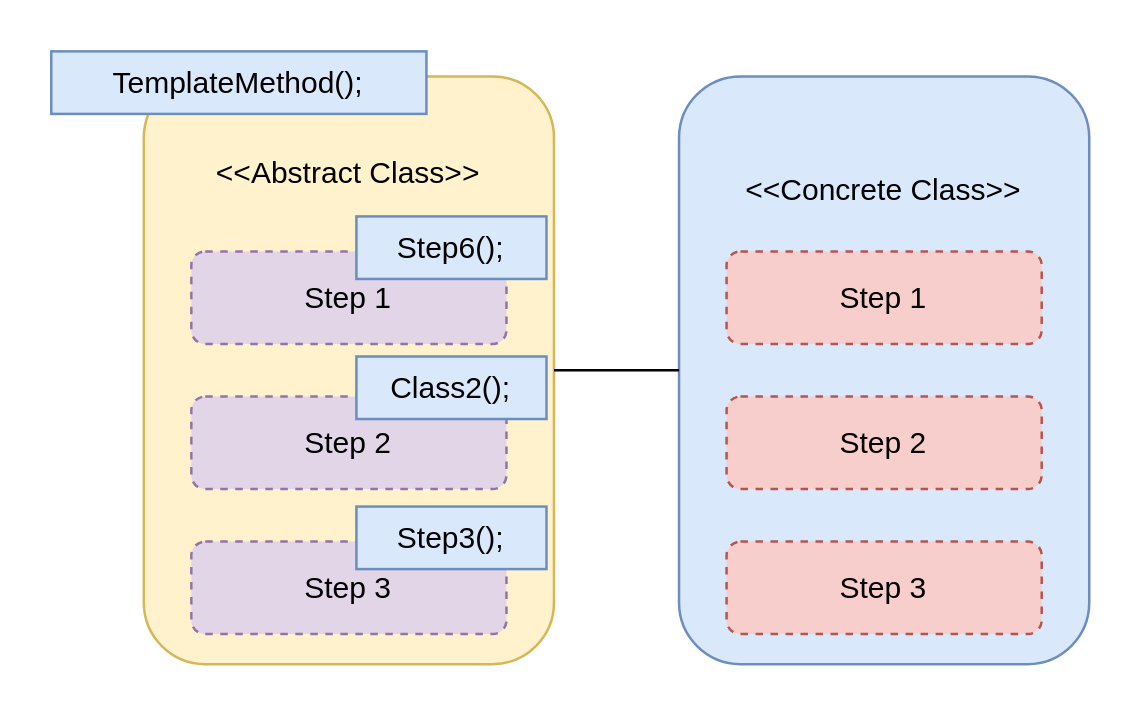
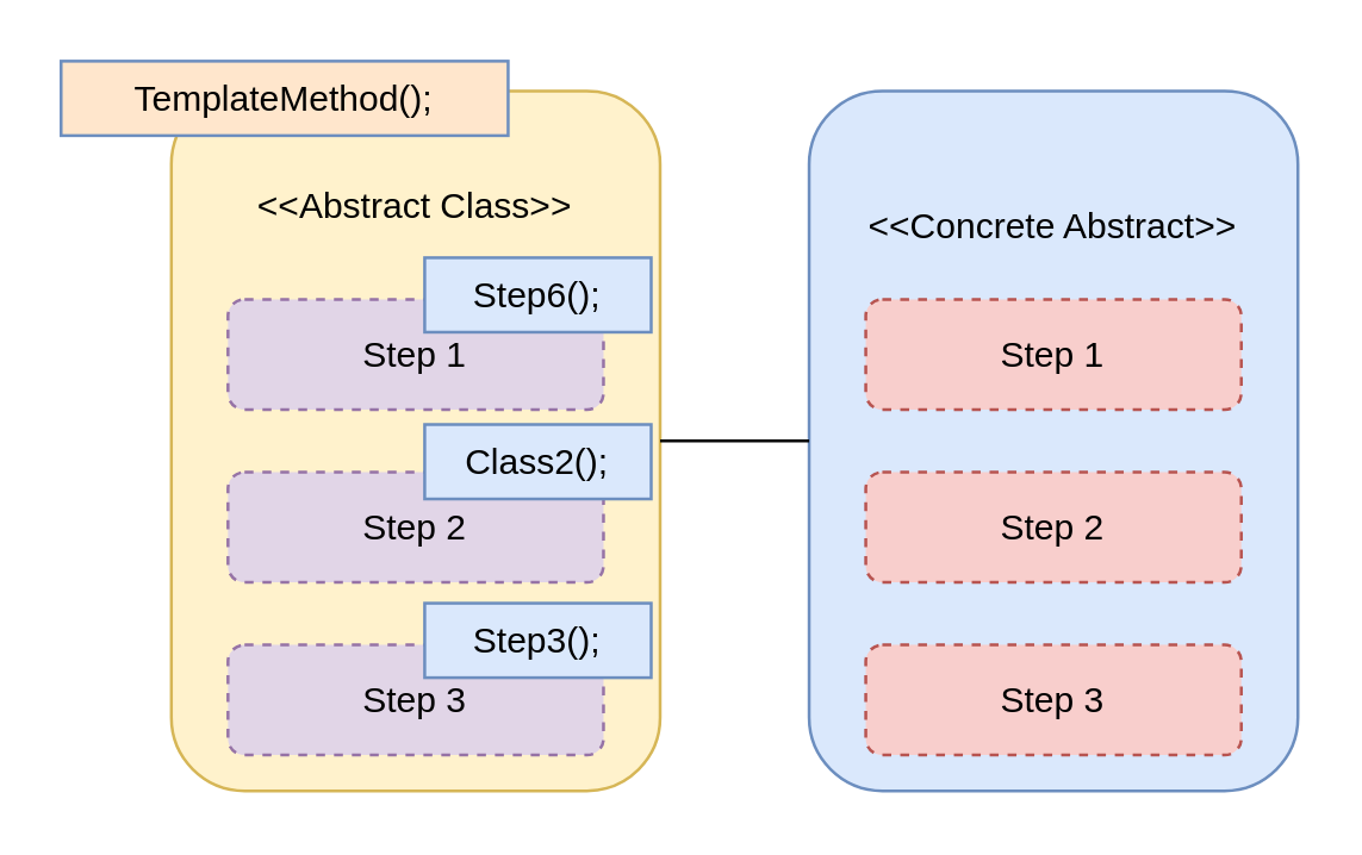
  <mxCell id="0" />
  <mxCell id="1" parent="0" />
  <mxCell id="2" value="&amp;lt;&amp;lt;Abstract Class&amp;gt;&amp;gt;&lt;br&gt;&lt;br&gt;&lt;br&gt;&lt;br&gt;&lt;br&gt;&lt;br&gt;&lt;br&gt;&lt;br&gt;&lt;br&gt;&lt;br&gt;&lt;br&gt;&lt;br&gt;" style="rounded=1;whiteSpace=wrap;html=1;fillColor=#fff2cc;strokeColor=#d6b656;" vertex="1" parent="1"><mxGeometry x="57" y="30" width="164" height="235" as="geometry" /></mxCell>
  <mxCell id="3" value="Step 1" style="rounded=1;whiteSpace=wrap;html=1;dashed=1;fillColor=#e1d5e7;strokeColor=#9673a6;" vertex="1" parent="1"><mxGeometry x="76" y="100" width="126" height="37" as="geometry" /></mxCell>
  <mxCell id="4" value="Step 2" style="rounded=1;whiteSpace=wrap;html=1;dashed=1;fillColor=#e1d5e7;strokeColor=#9673a6;" vertex="1" parent="1"><mxGeometry x="76" y="158" width="126" height="37" as="geometry" /></mxCell>
  <mxCell id="5" value="Step 3" style="rounded=1;whiteSpace=wrap;html=1;dashed=1;fillColor=#e1d5e7;strokeColor=#9673a6;" vertex="1" parent="1"><mxGeometry x="76" y="216" width="126" height="37" as="geometry" /></mxCell>
- <mxCell id="6" value="TemplateMethod();" style="rounded=0;whiteSpace=wrap;html=1;fillColor=#dae8fc;strokeColor=#6c8ebf;" vertex="1" parent="1"><mxGeometry x="20" y="20" width="150" height="25" as="geometry" /></mxCell>
+ <mxCell id="6" value="TemplateMethod();" style="rounded=0;whiteSpace=wrap;html=1;fillColor=#ffe6cc;strokeColor=#6c8ebf;" vertex="1" parent="1"><mxGeometry x="20" y="20" width="150" height="25" as="geometry" /></mxCell>
  <mxCell id="7" value="Step6();" style="rounded=0;whiteSpace=wrap;html=1;fillColor=#dae8fc;strokeColor=#6c8ebf;" vertex="1" parent="1"><mxGeometry x="142" y="86" width="76" height="25" as="geometry" /></mxCell>
  <mxCell id="8" value="Class2();" style="rounded=0;whiteSpace=wrap;html=1;fillColor=#dae8fc;strokeColor=#6c8ebf;" vertex="1" parent="1"><mxGeometry x="142" y="142" width="76" height="25" as="geometry" /></mxCell>
  <mxCell id="9" value="Step3();" style="rounded=0;whiteSpace=wrap;html=1;fillColor=#dae8fc;strokeColor=#6c8ebf;" vertex="1" parent="1"><mxGeometry x="142" y="202" width="76" height="25" as="geometry" /></mxCell>
- <mxCell id="10" value="&amp;lt;&amp;lt;Concrete Class&amp;gt;&amp;gt;&lt;br&gt;&lt;br&gt;&lt;br&gt;&lt;br&gt;&lt;br&gt;&lt;br&gt;&lt;br&gt;&lt;br&gt;&lt;br&gt;&lt;br&gt;&lt;br&gt;" style="rounded=1;whiteSpace=wrap;html=1;fillColor=#dae8fc;strokeColor=#6c8ebf;" vertex="1" parent="1"><mxGeometry x="271" y="30" width="164" height="235" as="geometry" /></mxCell>
+ <mxCell id="10" value="&amp;lt;&amp;lt;Concrete Abstract&amp;gt;&amp;gt;&lt;br&gt;&lt;br&gt;&lt;br&gt;&lt;br&gt;&lt;br&gt;&lt;br&gt;&lt;br&gt;&lt;br&gt;&lt;br&gt;&lt;br&gt;&lt;br&gt;" style="rounded=1;whiteSpace=wrap;html=1;fillColor=#dae8fc;strokeColor=#6c8ebf;" vertex="1" parent="1"><mxGeometry x="271" y="30" width="164" height="235" as="geometry" /></mxCell>
  <mxCell id="11" value="Step 1" style="rounded=1;whiteSpace=wrap;html=1;dashed=1;fillColor=#f8cecc;strokeColor=#b85450;" vertex="1" parent="1"><mxGeometry x="290" y="100" width="126" height="37" as="geometry" /></mxCell>
  <mxCell id="12" value="Step 2" style="rounded=1;whiteSpace=wrap;html=1;dashed=1;fillColor=#f8cecc;strokeColor=#b85450;" vertex="1" parent="1"><mxGeometry x="290" y="158" width="126" height="37" as="geometry" /></mxCell>
  <mxCell id="13" value="Step 3" style="rounded=1;whiteSpace=wrap;html=1;dashed=1;fillColor=#f8cecc;strokeColor=#b85450;" vertex="1" parent="1"><mxGeometry x="290" y="216" width="126" height="37" as="geometry" /></mxCell>
  <mxCell id="14" value="" style="endArrow=none;html=1;exitX=0;exitY=0.5;exitDx=0;exitDy=0;entryX=1;entryY=0.5;entryDx=0;entryDy=0;" edge="1" parent="1" source="10" target="2"><mxGeometry width="50" height="50" relative="1" as="geometry"><mxPoint x="392" y="272" as="sourcePoint" /><mxPoint x="442" y="222" as="targetPoint" /></mxGeometry></mxCell>
